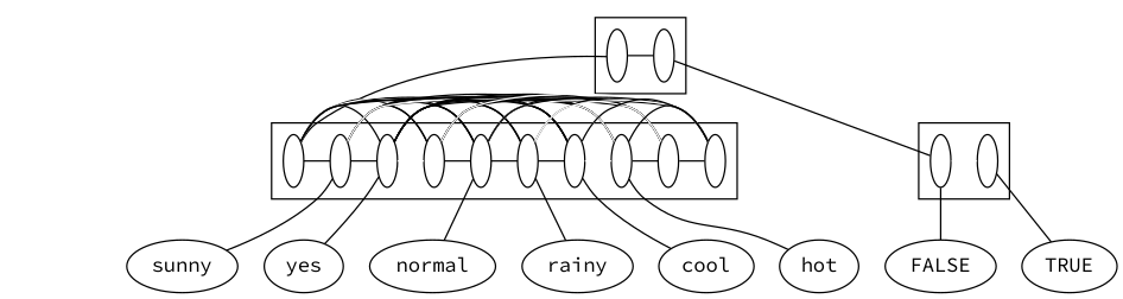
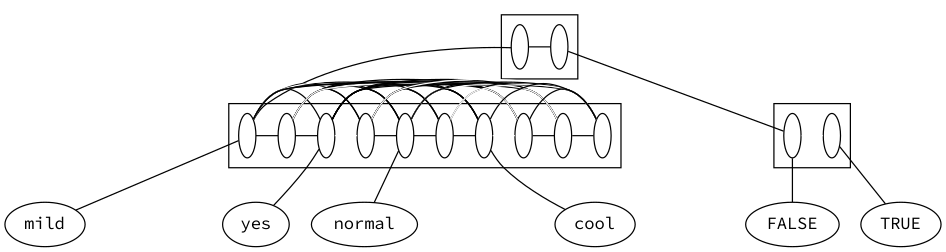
  digraph {
    compound=True
    fontname="Source Code Pro"
    node [fillcolor=white fixedsize=True fontname="Source Code Pro"]
    edge [arrowhead=none color=black fontname="Source Code Pro"]
    n1 [label=" " width=0.2]
    n2 [label=" " width=0.2]
    n3 [label=" " width=0.2]
    n4 [label=" " width=0.2]
    n5 [label=" " width=0.2]
    n6 [label=" " width=0.2]
    n7 [label=" " width=0.2]
    n8 [label=" " width=0.2]
    n9 [label=" " width=0.2]
    n10 [label=" " width=0.2]
    n11 [label=" " width=0.2]
    n12 [label=" " width=0.2]
    n13 [label=" " width=0.2]
    n14 [label=" " width=0.2]
-   sunny [fillcolor="" fixedsize=""]
+   mild [fillcolor="" fixedsize=""]
    yes [fillcolor="" fixedsize=""]
    normal [fillcolor="" fixedsize=""]
-   rainy [fillcolor="" fixedsize=""]
    cool [fillcolor="" fixedsize=""]
-   hot [fillcolor="" fixedsize=""]
    FALSE [fillcolor="" fixedsize=""]
    TRUE [fillcolor="" fixedsize=""]
    subgraph cluster_1 {
      subgraph sub_2 {
        rank=same
        n1
        n2
      }
    }
    subgraph cluster_3 {
      subgraph sub_4 {
        rank=same
        n3
        n4
        n5
        n6
        n7
        n8
        n9
        n10
        n11
        n12
      }
    }
    subgraph cluster_5 {
      subgraph sub_6 {
        rank=same
        n13
        n14
      }
    }
    n1 -> n2
    n1 -> n3 [color=""]
    n2 -> n13 [color=""]
    n3 -> n4
    n3 -> n5
    n3 -> n6
    n3 -> n7
    n3 -> n8
    n3 -> n9 [color=white]
    n3 -> n10 [color=white]
    n3 -> n11
    n3 -> n12
+   n3 -> mild [color=""]
    n4 -> n5
    n4 -> n6
    n4 -> n7
    n4 -> n8 [color=white]
    n4 -> n9
    n4 -> n10
    n4 -> n11
    n4 -> n12 [color=white]
-   n4 -> sunny [color=""]
    n5 -> n6 [color=white]
    n5 -> n7
    n5 -> n8
    n5 -> n9
    n5 -> n10
    n5 -> n11
    n5 -> n12
    n5 -> yes [color=""]
    n6 -> n7
    n6 -> n8
    n6 -> n9
    n6 -> n10
    n6 -> n11
    n6 -> n12 [color=white]
    n7 -> n8
    n7 -> n9
    n7 -> n10
    n7 -> n11 [color=white]
    n7 -> n12
    n7 -> normal [color=""]
    n8 -> n9
    n8 -> n10 [color=white]
    n8 -> n11
    n8 -> n12 [color=white]
-   n8 -> rainy [color=""]
    n9 -> n10 [color=white]
    n9 -> n11 [color=white]
    n9 -> n12
    n9 -> cool [color=""]
    n10 -> n11
    n10 -> n12
-   n10 -> hot [color=""]
    n11 -> n12
    n13 -> n14 [color=white]
    n13 -> FALSE [color=""]
    n14 -> TRUE [color=""]
  }
